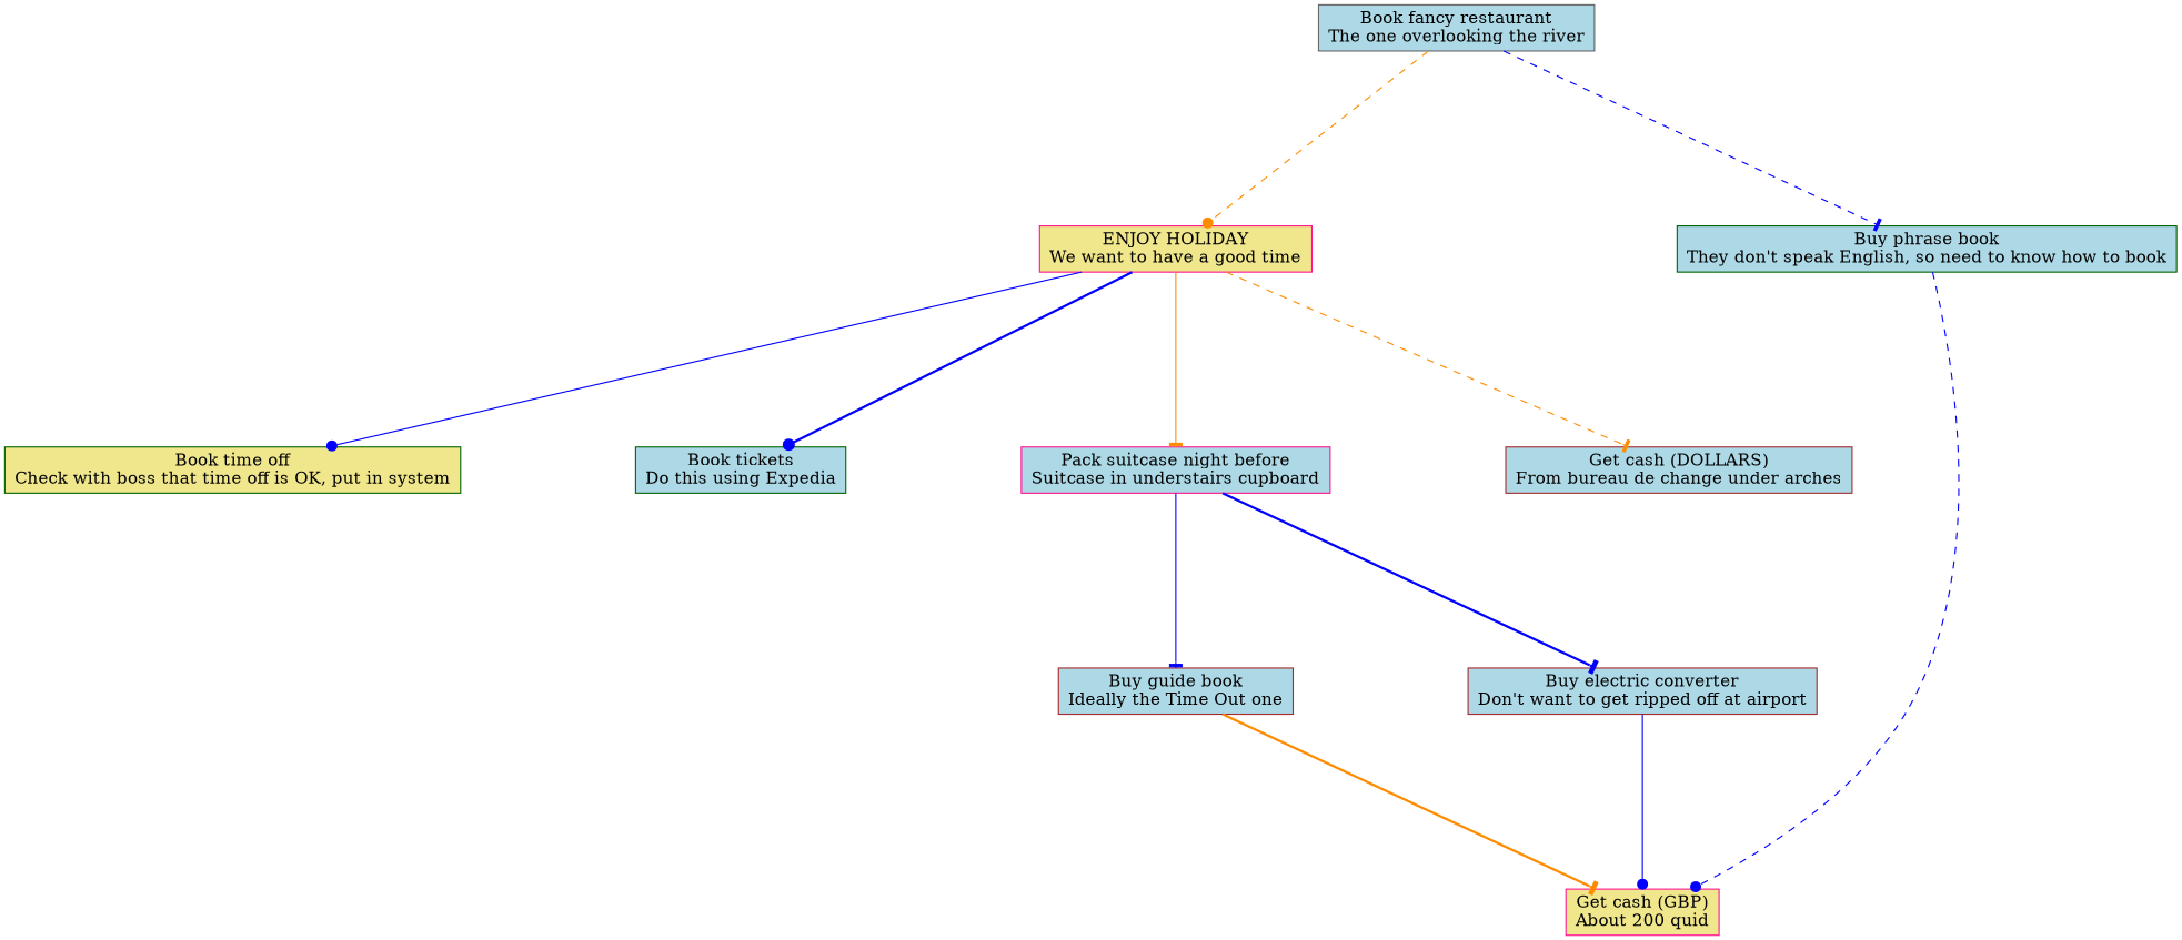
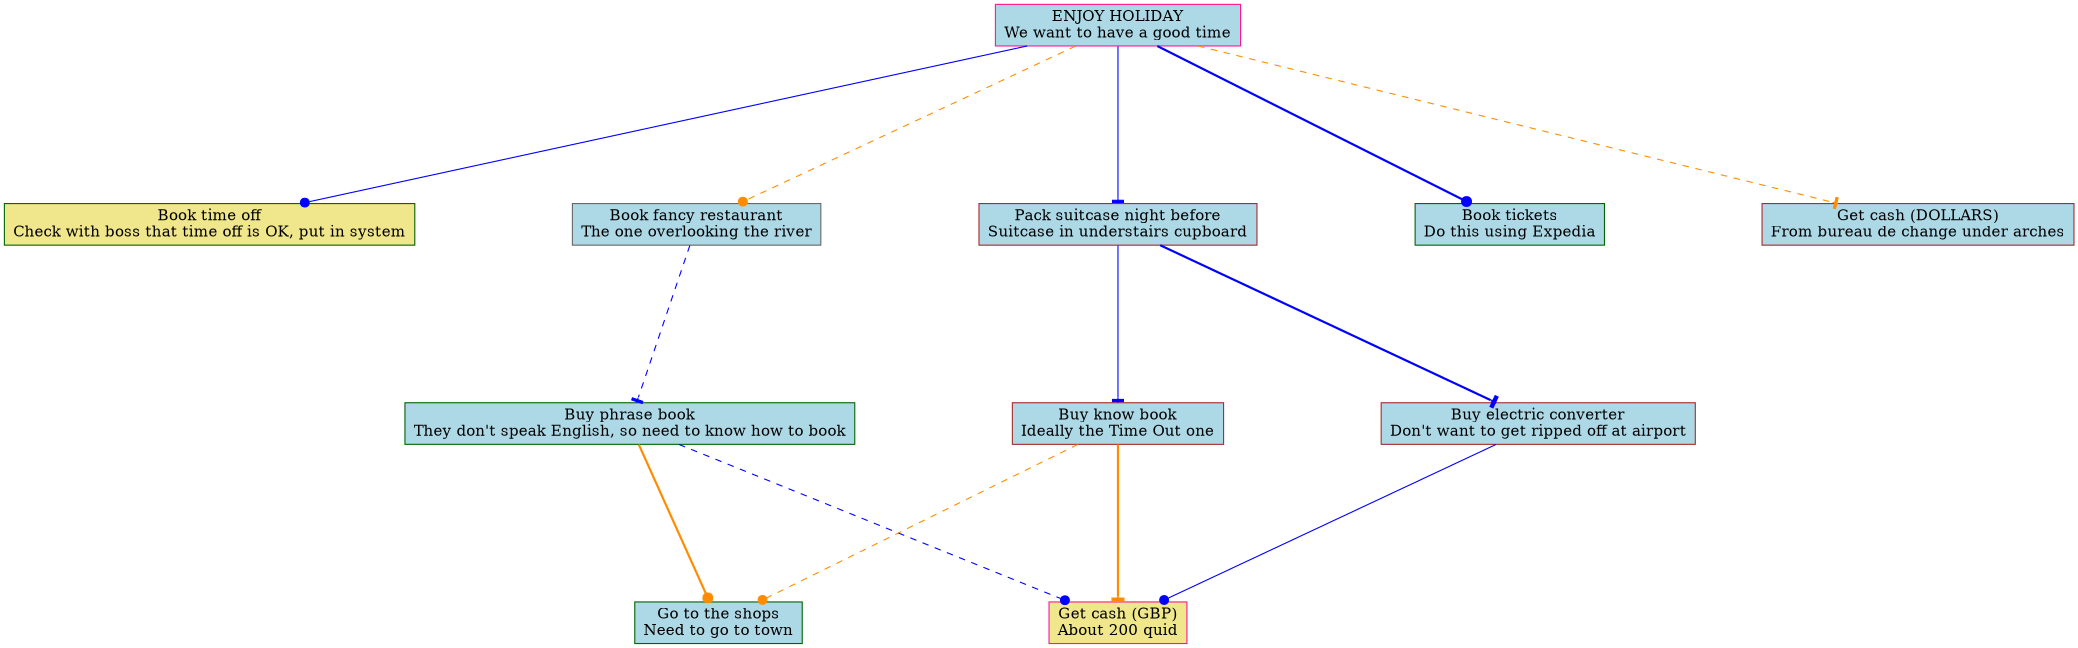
  digraph {
    nodesep=2.0
    ranksep=2.0
    node [color=darkgreen colour=black fillcolor=lightblue shape=rectangle style=filled]
    edge [arrowhead=dot color=blue style=dashed]
-   n1 [color=deeppink fillcolor=khaki label="ENJOY HOLIDAY\nWe want to have a good time"]
+   n1 [color=deeppink label="ENJOY HOLIDAY\nWe want to have a good time"]
    n2 [fillcolor=khaki label="Book time off\nCheck with boss that time off is OK, put in system"]
    n3 [color=gray40 label="Book fancy restaurant\nThe one overlooking the river"]
    n4 [label="Book tickets\nDo this using Expedia"]
-   n5 [color=deeppink label="Pack suitcase night before\nSuitcase in understairs cupboard"]
+   n5 [color=brown label="Pack suitcase night before\nSuitcase in understairs cupboard"]
    n6 [color=brown label="Get cash (DOLLARS)\nFrom bureau de change under arches"]
    n7 [label="Buy phrase book\nThey don't speak English, so need to know how to book"]
-   n8 [color=brown label="Buy guide book\nIdeally the Time Out one"]
+   n8 [color=brown label="Buy know book\nIdeally the Time Out one"]
    n9 [color=brown label="Buy electric converter\nDon't want to get ripped off at airport"]
+   n10 [label="Go to the shops\nNeed to go to town"]
    n11 [color=deeppink fillcolor=khaki label="Get cash (GBP)\nAbout 200 quid"]
    n1 -> n2 [style=solid]
-   n3 -> n1 [color=darkorange]
+   n1 -> n3 [color=darkorange]
    n1 -> n4 [style=bold]
-   n1 -> n5 [arrowhead=tee color=darkorange style=solid]
+   n1 -> n5 [arrowhead=tee style=solid]
    n1 -> n6 [arrowhead=tee color=darkorange]
    n3 -> n7 [arrowhead=tee]
    n5 -> n8 [arrowhead=tee style=solid]
    n5 -> n9 [arrowhead=tee style=bold]
+   n7 -> n10 [color=darkorange style=bold]
    n7 -> n11
+   n8 -> n10 [color=darkorange]
    n8 -> n11 [arrowhead=tee color=darkorange style=bold]
    n9 -> n11 [style=solid]
  }
